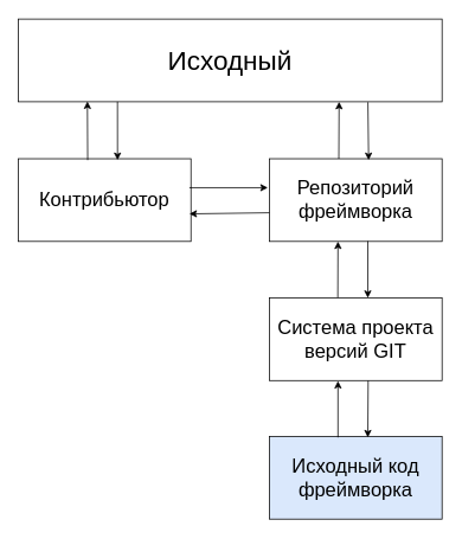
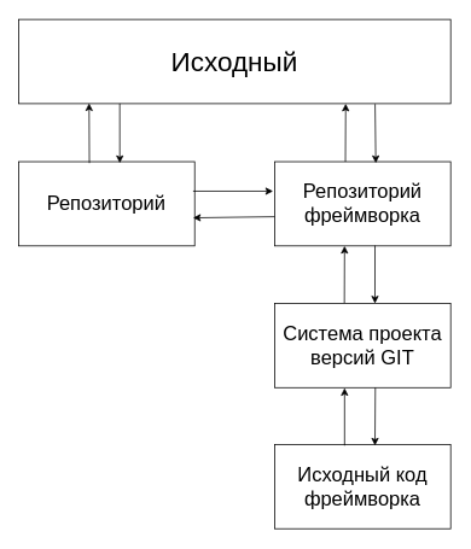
  <mxCell id="0" />
  <mxCell id="1" parent="0" />
- <mxCell id="2" value="&lt;span style=&quot;font-size: 22px;&quot;&gt;Контрибьютор&lt;/span&gt;" style="rounded=0;whiteSpace=wrap;html=1;" vertex="1" parent="1"><mxGeometry x="20" y="178.303" width="194.419" height="93.103" as="geometry" /></mxCell>
+ <mxCell id="2" value="&lt;span style=&quot;font-size: 22px;&quot;&gt;Репозиторий&lt;/span&gt;" style="rounded=0;whiteSpace=wrap;html=1;" vertex="1" parent="1"><mxGeometry x="20" y="178.303" width="194.419" height="93.103" as="geometry" /></mxCell>
  <mxCell id="3" value="&lt;font style=&quot;font-size: 30px;&quot;&gt;Исходный&lt;/font&gt;" style="rounded=0;whiteSpace=wrap;html=1;" vertex="1" parent="1"><mxGeometry x="20" y="20.999" width="477.209" height="93.103" as="geometry" /></mxCell>
  <mxCell id="4" value="&lt;font style=&quot;font-size: 22px;&quot;&gt;Репозиторий фреймворка&lt;/font&gt;" style="rounded=0;whiteSpace=wrap;html=1;" vertex="1" parent="1"><mxGeometry x="302.791" y="178.303" width="194.419" height="93.103" as="geometry" /></mxCell>
  <mxCell id="5" value="" style="endArrow=classic;html=1;rounded=0;exitX=1;exitY=0.25;exitDx=0;exitDy=0;entryX=0;entryY=0.25;entryDx=0;entryDy=0;" edge="1" parent="1"><mxGeometry width="50" height="50" relative="1" as="geometry"><mxPoint x="212.651" y="210.889" as="sourcePoint" /><mxPoint x="301.023" y="210.889" as="targetPoint" /></mxGeometry></mxCell>
  <mxCell id="6" value="" style="endArrow=classic;html=1;rounded=0;exitX=0;exitY=0.653;exitDx=0;exitDy=0;exitPerimeter=0;" edge="1" parent="1" source="4"><mxGeometry width="50" height="50" relative="1" as="geometry"><mxPoint x="301.023" y="241.924" as="sourcePoint" /><mxPoint x="212.651" y="240.372" as="targetPoint" /></mxGeometry></mxCell>
  <mxCell id="7" value="" style="endArrow=classic;html=1;rounded=0;entryX=0.847;entryY=0.022;entryDx=0;entryDy=0;entryPerimeter=0;exitX=0.234;exitY=1;exitDx=0;exitDy=0;exitPerimeter=0;" edge="1" parent="1" source="3"><mxGeometry width="50" height="50" relative="1" as="geometry"><mxPoint x="131.349" y="117.786" as="sourcePoint" /><mxPoint x="131.72" y="179.855" as="targetPoint" /></mxGeometry></mxCell>
  <mxCell id="8" value="" style="endArrow=classic;html=1;rounded=0;entryX=0.163;entryY=0.995;entryDx=0;entryDy=0;entryPerimeter=0;" edge="1" parent="1" target="3"><mxGeometry width="50" height="50" relative="1" as="geometry"><mxPoint x="98.139" y="179.855" as="sourcePoint" /><mxPoint x="98.139" y="117.786" as="targetPoint" /></mxGeometry></mxCell>
  <mxCell id="9" value="" style="endArrow=classic;html=1;rounded=0;entryX=0.847;entryY=0.022;entryDx=0;entryDy=0;entryPerimeter=0;exitX=0.825;exitY=1.005;exitDx=0;exitDy=0;exitPerimeter=0;" edge="1" parent="1" source="3"><mxGeometry width="50" height="50" relative="1" as="geometry"><mxPoint x="414.14" y="117.786" as="sourcePoint" /><mxPoint x="414.511" y="179.855" as="targetPoint" /></mxGeometry></mxCell>
  <mxCell id="10" value="" style="endArrow=classic;html=1;rounded=0;entryX=0.757;entryY=1;entryDx=0;entryDy=0;entryPerimeter=0;" edge="1" parent="1" target="3"><mxGeometry width="50" height="50" relative="1" as="geometry"><mxPoint x="380.929" y="178.303" as="sourcePoint" /><mxPoint x="380.929" y="116.234" as="targetPoint" /></mxGeometry></mxCell>
  <mxCell id="11" value="" style="endArrow=classic;html=1;rounded=0;entryX=0.847;entryY=0.022;entryDx=0;entryDy=0;entryPerimeter=0;exitX=0.57;exitY=0.996;exitDx=0;exitDy=0;exitPerimeter=0;" edge="1" parent="1" source="4"><mxGeometry width="50" height="50" relative="1" as="geometry"><mxPoint x="413.21" y="272.956" as="sourcePoint" /><mxPoint x="413.581" y="335.025" as="targetPoint" /></mxGeometry></mxCell>
  <mxCell id="12" value="" style="endArrow=classic;html=1;rounded=0;entryX=0.455;entryY=1;entryDx=0;entryDy=0;entryPerimeter=0;exitX=0.396;exitY=-0.002;exitDx=0;exitDy=0;exitPerimeter=0;" edge="1" parent="1" source="13"><mxGeometry width="50" height="50" relative="1" as="geometry"><mxPoint x="379.999" y="333.473" as="sourcePoint" /><mxPoint x="379.999" y="271.404" as="targetPoint" /></mxGeometry></mxCell>
  <mxCell id="13" value="&lt;font style=&quot;font-size: 22px;&quot;&gt;Система проекта версий GIT&lt;/font&gt;" style="rounded=0;whiteSpace=wrap;html=1;" vertex="1" parent="1"><mxGeometry x="302.791" y="335.003" width="194.419" height="93.103" as="geometry" /></mxCell>
- <mxCell id="14" value="&lt;font style=&quot;font-size: 22px;&quot;&gt;Исходный код фреймворка&lt;/font&gt;" style="rounded=0;whiteSpace=wrap;html=1;fillColor=#dae8fc;" vertex="1" parent="1"><mxGeometry x="302.791" y="491.003" width="194.419" height="93.103" as="geometry" /></mxCell>
+ <mxCell id="14" value="&lt;font style=&quot;font-size: 22px;&quot;&gt;Исходный код фреймворка&lt;/font&gt;" style="rounded=0;whiteSpace=wrap;html=1;" vertex="1" parent="1"><mxGeometry x="302.791" y="491.003" width="194.419" height="93.103" as="geometry" /></mxCell>
  <mxCell id="15" value="" style="endArrow=classic;html=1;rounded=0;entryX=0.847;entryY=0.022;entryDx=0;entryDy=0;entryPerimeter=0;exitX=0.57;exitY=0.996;exitDx=0;exitDy=0;exitPerimeter=0;" edge="1" parent="1"><mxGeometry width="50" height="50" relative="1" as="geometry"><mxPoint x="414" y="428.11" as="sourcePoint" /><mxPoint x="413.581" y="492.135" as="targetPoint" /></mxGeometry></mxCell>
  <mxCell id="16" value="" style="endArrow=classic;html=1;rounded=0;entryX=0.455;entryY=1;entryDx=0;entryDy=0;entryPerimeter=0;exitX=0.396;exitY=-0.002;exitDx=0;exitDy=0;exitPerimeter=0;" edge="1" parent="1"><mxGeometry width="50" height="50" relative="1" as="geometry"><mxPoint x="380" y="492.11" as="sourcePoint" /><mxPoint x="379.999" y="428.514" as="targetPoint" /></mxGeometry></mxCell>
